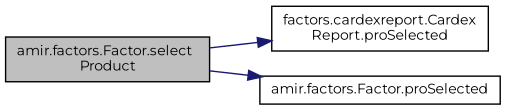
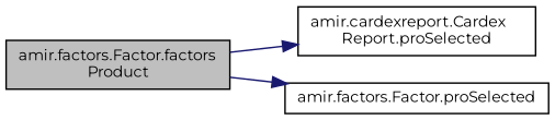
  digraph {
    fontname=Montserrat
    rankdir=LR
    node [color=black fillcolor=white fontname=Montserrat fontsize=10 shape=record style=filled]
    edge [color=midnightblue fontname=Montserrat fontsize=10 labelfontname="FreeSans.ttf" labelfontsize=10 style=solid]
-   n1 [fillcolor=grey75 fontcolor=black height=0.2 label="amir.factors.Factor.select\lProduct" width=0.4]
-   n2 [height=0.2 label="factors.cardexreport.Cardex\lReport.proSelected" width=0.4]
+   n1 [fillcolor=grey75 fontcolor=black height=0.2 label="amir.factors.Factor.factors\lProduct" width=0.4]
+   n2 [height=0.2 label="amir.cardexreport.Cardex\lReport.proSelected" width=0.4]
    n3 [height=0.2 label="amir.factors.Factor.proSelected" width=0.4]
    n1 -> n2
    n1 -> n3
  }
